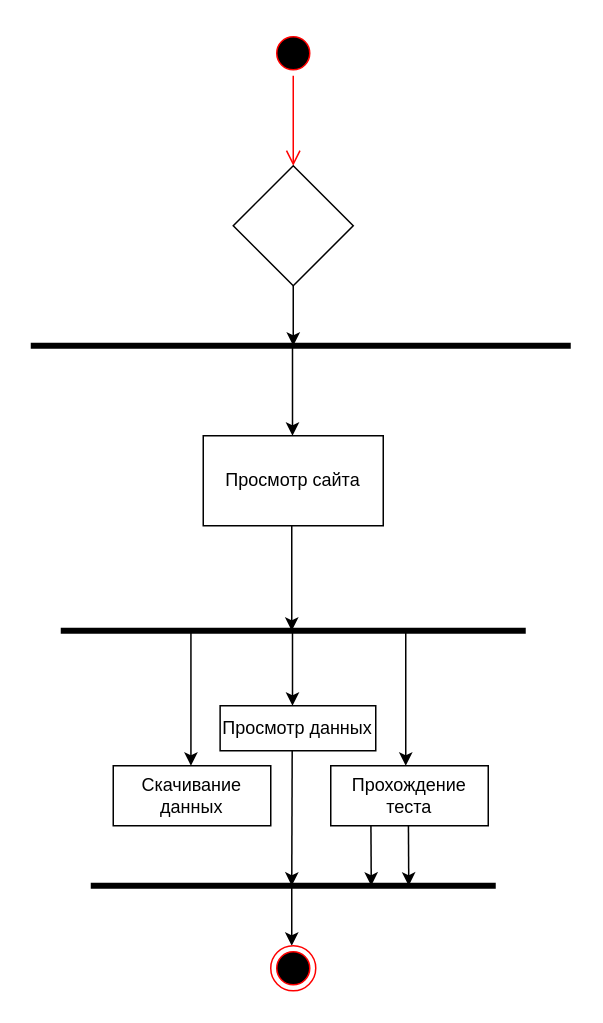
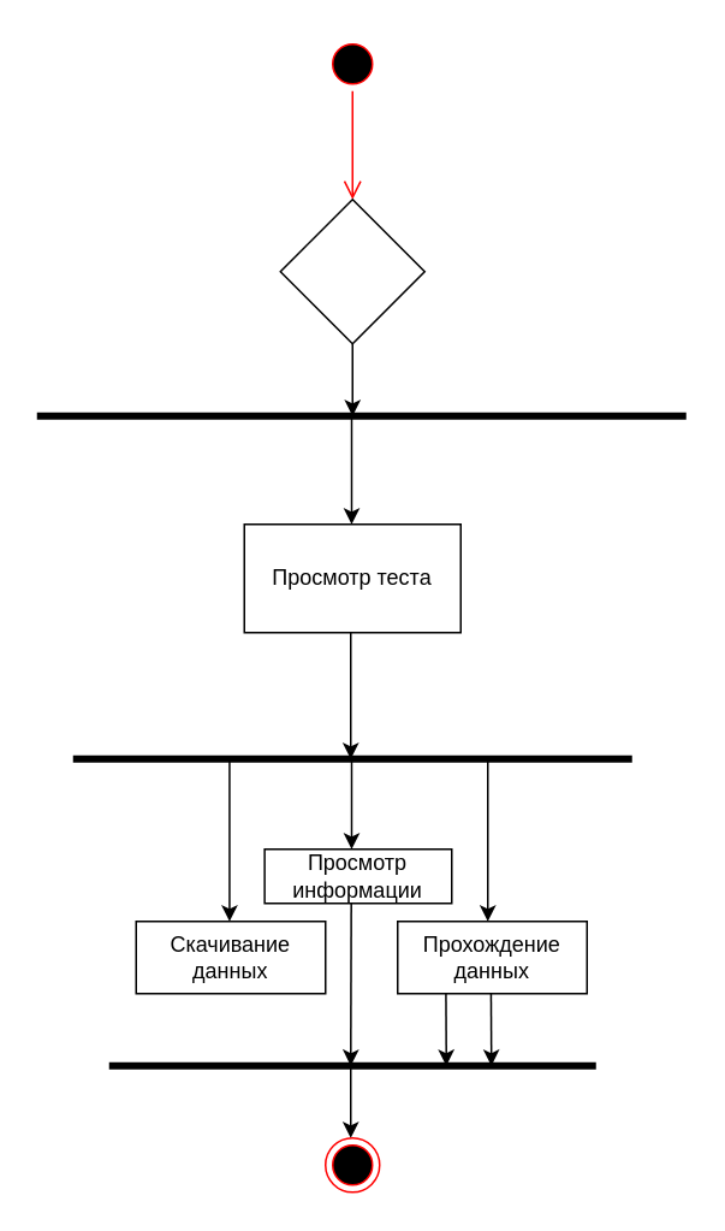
  <mxCell id="0" />
  <mxCell id="1" parent="0" />
  <mxCell id="2" value="" style="ellipse;html=1;shape=startState;fillColor=#000000;strokeColor=#ff0000;" vertex="1" parent="1"><mxGeometry x="180" y="20" width="30" height="30" as="geometry" /></mxCell>
  <mxCell id="3" value="" style="edgeStyle=orthogonalEdgeStyle;html=1;verticalAlign=bottom;endArrow=open;endSize=8;strokeColor=#ff0000;rounded=0;" edge="1" source="2" parent="1"><mxGeometry relative="1" as="geometry"><mxPoint x="195" y="110" as="targetPoint" /></mxGeometry></mxCell>
  <mxCell id="4" style="edgeStyle=orthogonalEdgeStyle;rounded=0;orthogonalLoop=1;jettySize=auto;html=1;" edge="1" parent="1" source="5"><mxGeometry relative="1" as="geometry"><mxPoint x="195" y="230" as="targetPoint" /></mxGeometry></mxCell>
  <mxCell id="5" value="" style="rhombus;whiteSpace=wrap;html=1;" vertex="1" parent="1"><mxGeometry x="155" y="110" width="80" height="80" as="geometry" /></mxCell>
  <mxCell id="6" value="" style="endArrow=none;html=1;rounded=0;strokeWidth=4;" edge="1" parent="1"><mxGeometry width="50" height="50" relative="1" as="geometry"><mxPoint x="20" y="230" as="sourcePoint" /><mxPoint x="380" y="230" as="targetPoint" /></mxGeometry></mxCell>
  <mxCell id="7" value="" style="endArrow=classic;html=1;rounded=0;" edge="1" parent="1"><mxGeometry width="50" height="50" relative="1" as="geometry"><mxPoint x="194.5" y="230" as="sourcePoint" /><mxPoint x="194.5" y="290" as="targetPoint" /></mxGeometry></mxCell>
- <mxCell id="8" value="Просмотр сайта" style="rounded=0;whiteSpace=wrap;html=1;" vertex="1" parent="1"><mxGeometry x="135" y="290" width="120" height="60" as="geometry" /></mxCell>
+ <mxCell id="8" value="Просмотр теста" style="rounded=0;whiteSpace=wrap;html=1;" vertex="1" parent="1"><mxGeometry x="135" y="290" width="120" height="60" as="geometry" /></mxCell>
  <mxCell id="9" value="" style="endArrow=classic;html=1;rounded=0;" edge="1" parent="1"><mxGeometry width="50" height="50" relative="1" as="geometry"><mxPoint x="194" y="350" as="sourcePoint" /><mxPoint x="194" y="420" as="targetPoint" /></mxGeometry></mxCell>
  <mxCell id="10" value="" style="endArrow=none;html=1;rounded=0;strokeWidth=4;" edge="1" parent="1"><mxGeometry width="50" height="50" relative="1" as="geometry"><mxPoint x="40" y="420" as="sourcePoint" /><mxPoint x="350" y="420" as="targetPoint" /></mxGeometry></mxCell>
  <mxCell id="11" value="" style="endArrow=classic;html=1;rounded=0;" edge="1" parent="1"><mxGeometry width="50" height="50" relative="1" as="geometry"><mxPoint x="126.79" y="420" as="sourcePoint" /><mxPoint x="126.79" y="510" as="targetPoint" /></mxGeometry></mxCell>
  <mxCell id="12" value="" style="endArrow=classic;html=1;rounded=0;" edge="1" parent="1"><mxGeometry width="50" height="50" relative="1" as="geometry"><mxPoint x="194.5" y="420" as="sourcePoint" /><mxPoint x="194.5" y="470" as="targetPoint" /></mxGeometry></mxCell>
  <mxCell id="13" value="" style="endArrow=classic;html=1;rounded=0;" edge="1" parent="1"><mxGeometry width="50" height="50" relative="1" as="geometry"><mxPoint x="270" y="420" as="sourcePoint" /><mxPoint x="270" y="510" as="targetPoint" /></mxGeometry></mxCell>
  <mxCell id="14" value="Скачивание данных" style="rounded=0;whiteSpace=wrap;html=1;" vertex="1" parent="1"><mxGeometry x="75" y="510" width="105" height="40" as="geometry" /></mxCell>
- <mxCell id="15" value="Просмотр данных" style="rounded=0;whiteSpace=wrap;html=1;" vertex="1" parent="1"><mxGeometry x="146.25" y="470" width="103.75" height="30" as="geometry" /></mxCell>
- <mxCell id="16" value="Прохождение теста" style="rounded=0;whiteSpace=wrap;html=1;" vertex="1" parent="1"><mxGeometry x="220" y="510" width="105" height="40" as="geometry" /></mxCell>
+ <mxCell id="15" value="Просмотр информации" style="rounded=0;whiteSpace=wrap;html=1;" vertex="1" parent="1"><mxGeometry x="146.25" y="470" width="103.75" height="30" as="geometry" /></mxCell>
+ <mxCell id="16" value="Прохождение данных" style="rounded=0;whiteSpace=wrap;html=1;" vertex="1" parent="1"><mxGeometry x="220" y="510" width="105" height="40" as="geometry" /></mxCell>
  <mxCell id="17" value="" style="endArrow=none;html=1;rounded=0;strokeWidth=4;" edge="1" parent="1"><mxGeometry width="50" height="50" relative="1" as="geometry"><mxPoint x="60" y="590" as="sourcePoint" /><mxPoint x="330" y="590" as="targetPoint" /></mxGeometry></mxCell>
  <mxCell id="18" value="" style="endArrow=classic;html=1;rounded=0;" edge="1" parent="1"><mxGeometry width="50" height="50" relative="1" as="geometry"><mxPoint x="246.79" y="550" as="sourcePoint" /><mxPoint x="247" y="590" as="targetPoint" /></mxGeometry></mxCell>
  <mxCell id="19" value="" style="endArrow=classic;html=1;rounded=0;" edge="1" parent="1"><mxGeometry width="50" height="50" relative="1" as="geometry"><mxPoint x="271.79" y="550" as="sourcePoint" /><mxPoint x="272" y="590" as="targetPoint" /></mxGeometry></mxCell>
  <mxCell id="20" value="" style="endArrow=classic;html=1;rounded=0;" edge="1" parent="1"><mxGeometry width="50" height="50" relative="1" as="geometry"><mxPoint x="194.29" y="500" as="sourcePoint" /><mxPoint x="194" y="590" as="targetPoint" /></mxGeometry></mxCell>
  <mxCell id="21" value="" style="endArrow=classic;html=1;rounded=0;" edge="1" parent="1"><mxGeometry width="50" height="50" relative="1" as="geometry"><mxPoint x="194" y="590" as="sourcePoint" /><mxPoint x="194" y="630" as="targetPoint" /></mxGeometry></mxCell>
  <mxCell id="22" value="" style="ellipse;html=1;shape=endState;fillColor=#000000;strokeColor=#ff0000;" vertex="1" parent="1"><mxGeometry x="180" y="630" width="30" height="30" as="geometry" /></mxCell>
